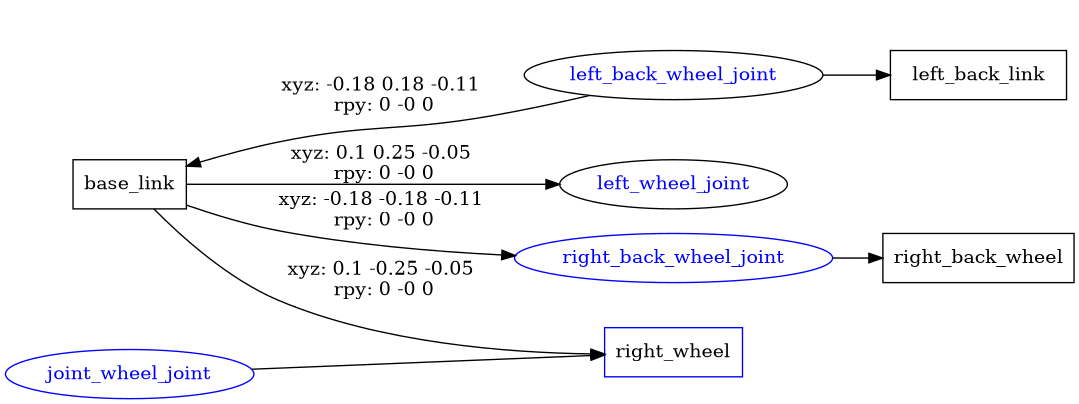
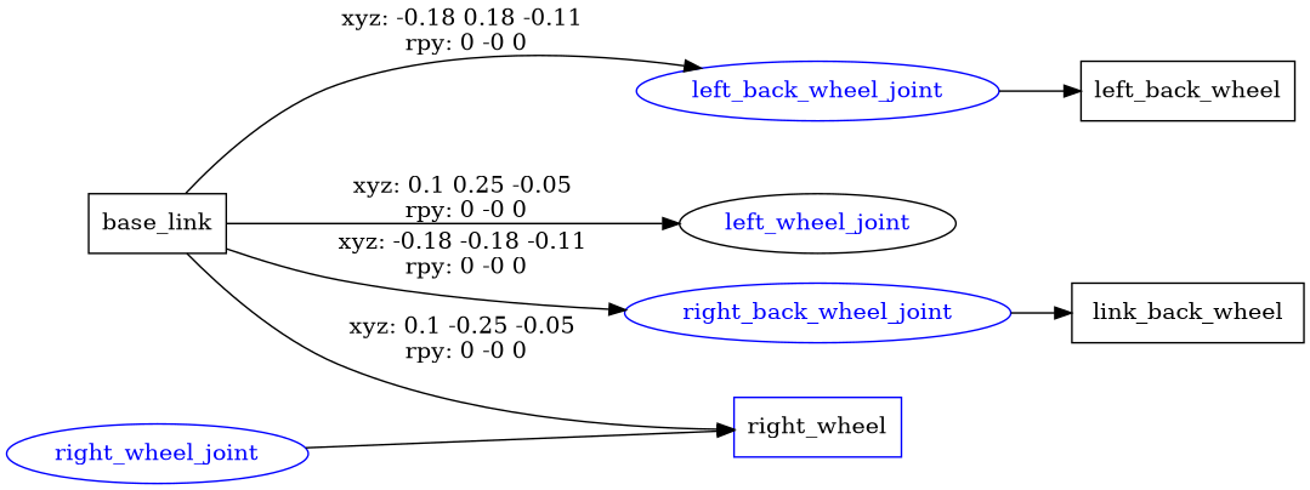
  digraph {
    rankdir=LR
    node [shape=box color=blue]
    n1 [label=base_link color=""]
-   left_back_wheel_joint [color=black fontcolor=blue shape=ellipse]
+   left_back_wheel_joint [fontcolor=blue shape=ellipse]
    left_wheel_joint [color=black fontcolor=blue shape=ellipse]
    right_back_wheel_joint [fontcolor=blue shape=ellipse]
    n5 [label=right_wheel]
-   n6 [label=left_back_link color=""]
-   n7 [label=right_back_wheel color=""]
-   right_wheel_joint [fontcolor=blue shape=ellipse label=joint_wheel_joint]
-   left_back_wheel_joint -> n1 [label="xyz: -0.18 0.18 -0.11 \nrpy: 0 -0 0"]
+   n6 [label=left_back_wheel color=""]
+   n7 [label=link_back_wheel color=""]
+   right_wheel_joint [fontcolor=blue shape=ellipse]
+   n1 -> left_back_wheel_joint [label="xyz: -0.18 0.18 -0.11 \nrpy: 0 -0 0"]
    n1 -> left_wheel_joint [label="xyz: 0.1 0.25 -0.05 \nrpy: 0 -0 0"]
    n1 -> right_back_wheel_joint [label="xyz: -0.18 -0.18 -0.11 \nrpy: 0 -0 0"]
    n1 -> n5 [label="xyz: 0.1 -0.25 -0.05 \nrpy: 0 -0 0"]
    left_back_wheel_joint -> n6
    right_back_wheel_joint -> n7
    right_wheel_joint -> n5
  }
